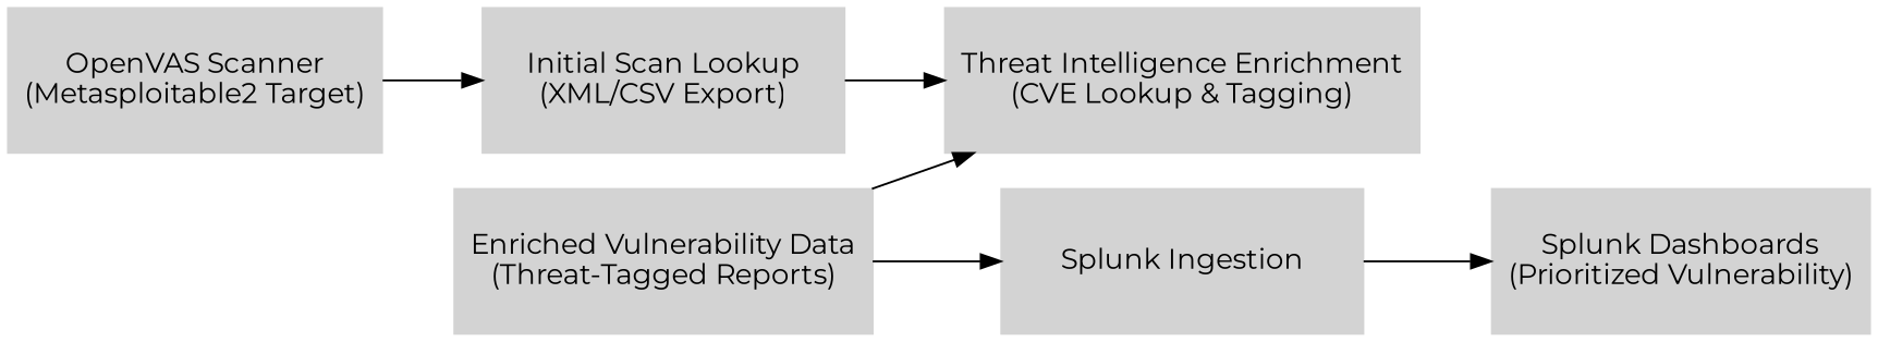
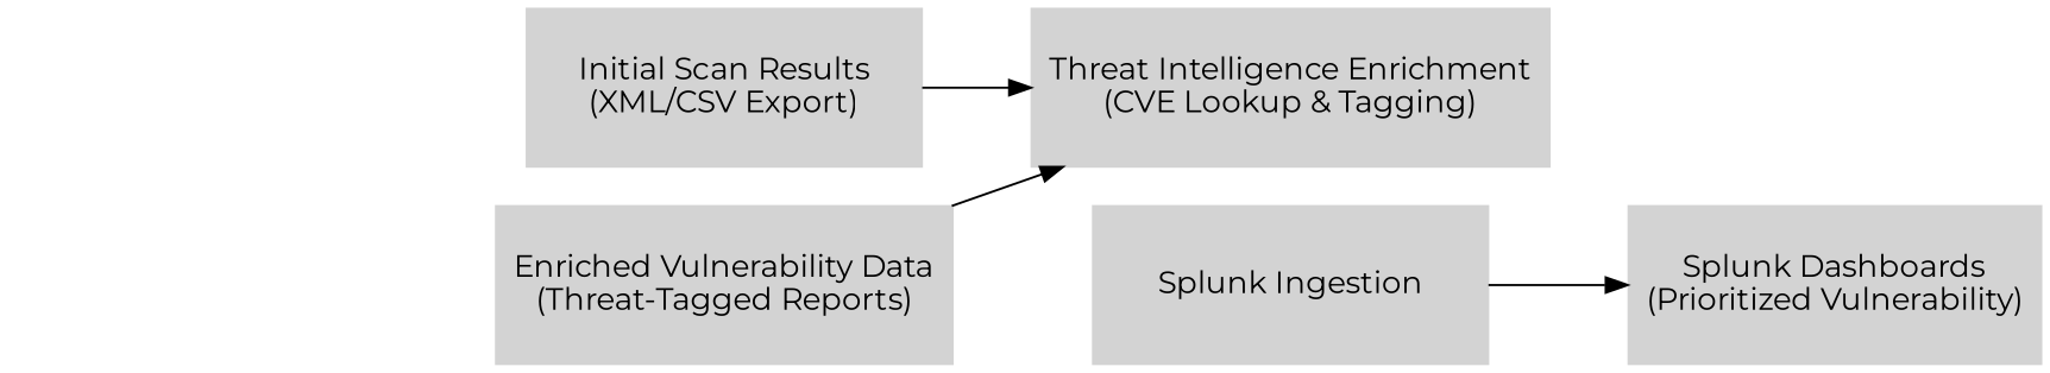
  digraph {
    fontname=Montserrat
    rankdir=LR
    node [color=lightgrey fontname=Montserrat fontsize=14 shape=box style=filled]
    edge [fontname=Montserrat]
-   n1 [height=1 label="OpenVAS Scanner\n(Metasploitable2 Target)" width=2.5]
-   n2 [height=1 label="Initial Scan Lookup\n(XML/CSV Export)" width=2.5]
+   n2 [height=1 label="Initial Scan Results\n(XML/CSV Export)" width=2.5]
    n3 [height=1 label="Threat Intelligence Enrichment\n(CVE Lookup & Tagging)" width=2.5]
    n4 [height=1 label="Enriched Vulnerability Data\n(Threat-Tagged Reports)" width=2.5]
    n5 [height=1 label="Splunk Ingestion" width=2.5]
    n6 [height=1 label="Splunk Dashboards\n(Prioritized Vulnerability)" width=2.5]
-   n1 -> n2
    n2 -> n3
    n4 -> n3
-   n4 -> n5
    n5 -> n6
  }
